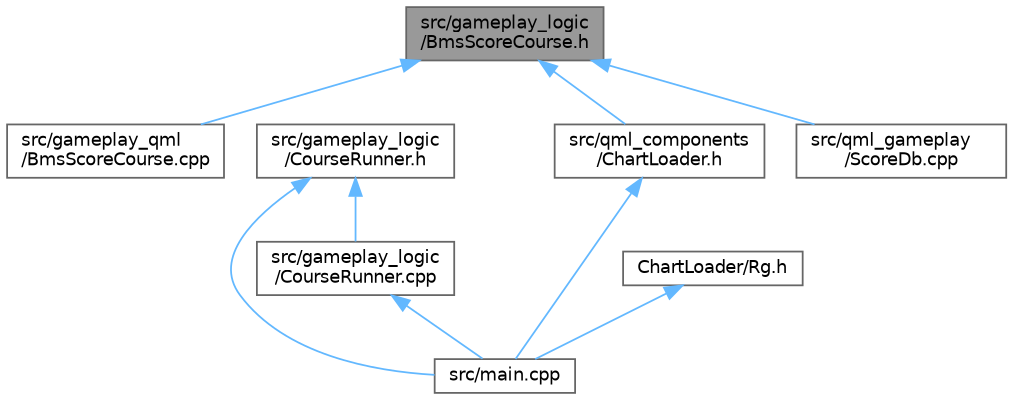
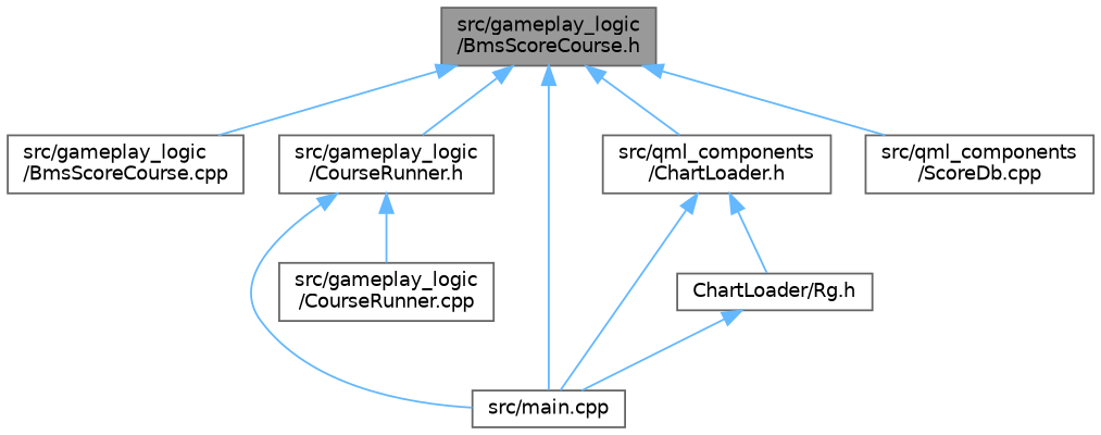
  digraph {
    node [color=grey40 fillcolor=white fontname=Helvetica fontsize=10 shape=box style=filled]
    edge [color=steelblue1 dir=back fontname=Helvetica fontsize=10 labelfontname=Helvetica labelfontsize=10 style=solid]
    n1 [color=gray40 fillcolor=grey60 fontcolor=black height=0.2 label="src/gameplay_logic\l/BmsScoreCourse.h" width=0.4]
-   n2 [height=0.2 label="src/gameplay_qml\l/BmsScoreCourse.cpp" width=0.4]
+   n2 [height=0.2 label="src/gameplay_logic\l/BmsScoreCourse.cpp" width=0.4]
    n3 [height=0.2 label="src/gameplay_logic\l/CourseRunner.h" width=0.4]
    n4 [height=0.2 label="src/main.cpp" width=0.4]
    n5 [height=0.2 label="src/qml_components\l/ChartLoader.h" width=0.4]
-   n6 [height=0.2 label="src/qml_gameplay\l/ScoreDb.cpp" width=0.4]
+   n6 [height=0.2 label="src/qml_components\l/ScoreDb.cpp" width=0.4]
    n7 [height=0.2 label="src/gameplay_logic\l/CourseRunner.cpp" width=0.4]
    n8 [height=0.2 label="ChartLoader/Rg.h" width=0.4]
    n1 -> n2
-   n7 -> n4
+   n1 -> n3
+   n1 -> n4
    n1 -> n5
    n1 -> n6
    n3 -> n4
    n3 -> n7
    n5 -> n4
+   n5 -> n8
    n8 -> n4
  }
